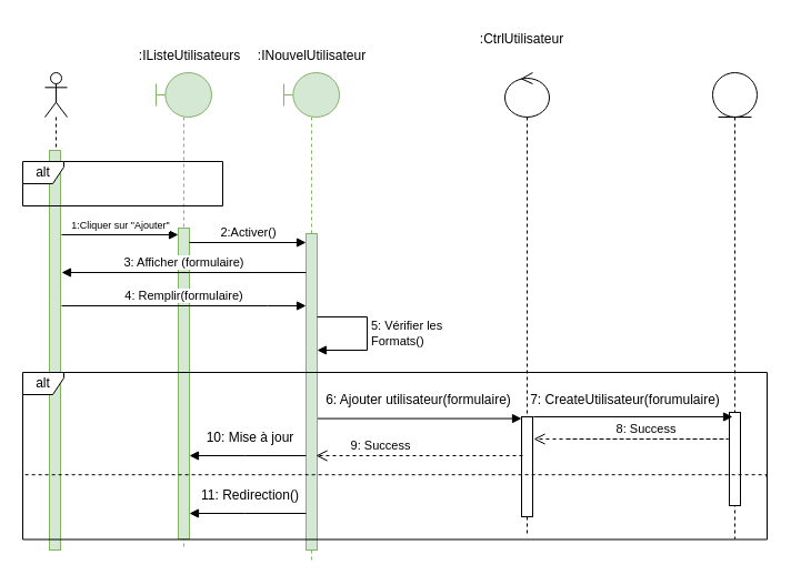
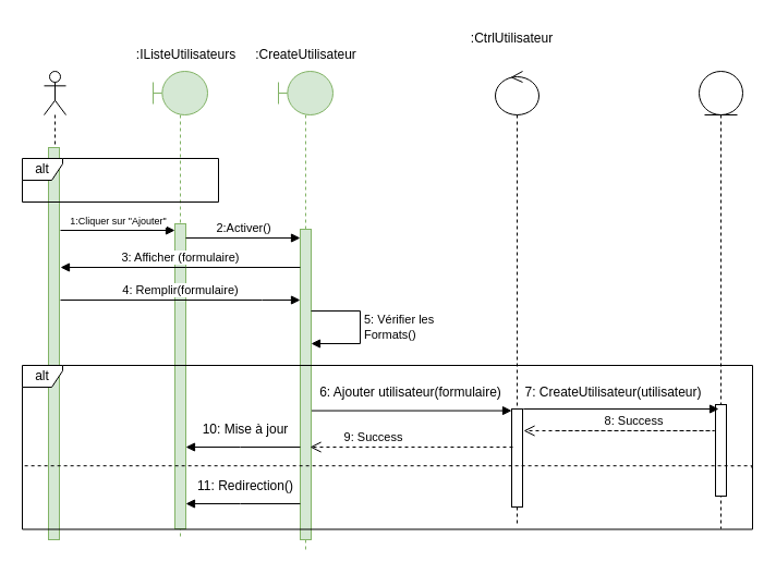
  <mxCell id="0" />
  <mxCell id="1" parent="0" />
  <mxCell id="2" value="" style="shape=umlLifeline;perimeter=lifelinePerimeter;whiteSpace=wrap;html=1;container=1;dropTarget=0;collapsible=0;recursiveResize=0;outlineConnect=0;portConstraint=eastwest;newEdgeStyle={&quot;edgeStyle&quot;:&quot;elbowEdgeStyle&quot;,&quot;elbow&quot;:&quot;vertical&quot;,&quot;curved&quot;:0,&quot;rounded&quot;:0};participant=umlBoundary;fillColor=#d5e8d4;strokeColor=#82b366;" vertex="1" parent="1"><mxGeometry x="140" y="65" width="50" height="430" as="geometry" /></mxCell>
  <mxCell id="3" value="" style="html=1;points=[];perimeter=orthogonalPerimeter;outlineConnect=0;targetShapes=umlLifeline;portConstraint=eastwest;newEdgeStyle={&quot;edgeStyle&quot;:&quot;elbowEdgeStyle&quot;,&quot;elbow&quot;:&quot;vertical&quot;,&quot;curved&quot;:0,&quot;rounded&quot;:0};fillColor=#d5e8d4;strokeColor=#82b366;" vertex="1" parent="2"><mxGeometry x="20" y="140" width="10" height="280" as="geometry" /></mxCell>
  <mxCell id="4" value="" style="shape=umlLifeline;perimeter=lifelinePerimeter;whiteSpace=wrap;html=1;container=1;dropTarget=0;collapsible=0;recursiveResize=0;outlineConnect=0;portConstraint=eastwest;newEdgeStyle={&quot;edgeStyle&quot;:&quot;elbowEdgeStyle&quot;,&quot;elbow&quot;:&quot;vertical&quot;,&quot;curved&quot;:0,&quot;rounded&quot;:0};participant=umlActor;" vertex="1" parent="1"><mxGeometry x="40" y="65" width="20" height="430" as="geometry" /></mxCell>
  <mxCell id="5" value="" style="html=1;points=[];perimeter=orthogonalPerimeter;outlineConnect=0;targetShapes=umlLifeline;portConstraint=eastwest;newEdgeStyle={&quot;edgeStyle&quot;:&quot;elbowEdgeStyle&quot;,&quot;elbow&quot;:&quot;vertical&quot;,&quot;curved&quot;:0,&quot;rounded&quot;:0};fillColor=#d5e8d4;strokeColor=#82b366;" vertex="1" parent="4"><mxGeometry x="4" y="70" width="10" height="360" as="geometry" /></mxCell>
  <mxCell id="6" value="" style="shape=umlLifeline;perimeter=lifelinePerimeter;whiteSpace=wrap;html=1;container=1;dropTarget=0;collapsible=0;recursiveResize=0;outlineConnect=0;portConstraint=eastwest;newEdgeStyle={&quot;edgeStyle&quot;:&quot;elbowEdgeStyle&quot;,&quot;elbow&quot;:&quot;vertical&quot;,&quot;curved&quot;:0,&quot;rounded&quot;:0};participant=umlEntity;" vertex="1" parent="1"><mxGeometry x="641" y="65" width="40" height="420" as="geometry" /></mxCell>
  <mxCell id="7" value="" style="html=1;points=[];perimeter=orthogonalPerimeter;outlineConnect=0;targetShapes=umlLifeline;portConstraint=eastwest;newEdgeStyle={&quot;edgeStyle&quot;:&quot;elbowEdgeStyle&quot;,&quot;elbow&quot;:&quot;vertical&quot;,&quot;curved&quot;:0,&quot;rounded&quot;:0};" vertex="1" parent="6"><mxGeometry x="15" y="306" width="10" height="84" as="geometry" /></mxCell>
  <mxCell id="8" value="" style="shape=umlLifeline;perimeter=lifelinePerimeter;whiteSpace=wrap;html=1;container=1;dropTarget=0;collapsible=0;recursiveResize=0;outlineConnect=0;portConstraint=eastwest;newEdgeStyle={&quot;edgeStyle&quot;:&quot;elbowEdgeStyle&quot;,&quot;elbow&quot;:&quot;vertical&quot;,&quot;curved&quot;:0,&quot;rounded&quot;:0};participant=umlControl;" vertex="1" parent="1"><mxGeometry x="454" y="65" width="40" height="415" as="geometry" /></mxCell>
  <mxCell id="9" value="" style="html=1;points=[];perimeter=orthogonalPerimeter;outlineConnect=0;targetShapes=umlLifeline;portConstraint=eastwest;newEdgeStyle={&quot;edgeStyle&quot;:&quot;elbowEdgeStyle&quot;,&quot;elbow&quot;:&quot;vertical&quot;,&quot;curved&quot;:0,&quot;rounded&quot;:0};" vertex="1" parent="8"><mxGeometry x="15" y="310" width="10" height="90" as="geometry" /></mxCell>
- <mxCell id="10" value=":INouvelUtilisateur" style="text;html=1;align=center;verticalAlign=middle;resizable=0;points=[];autosize=1;strokeColor=none;fillColor=none;" vertex="1" parent="1"><mxGeometry x="220" y="35" width="120" height="30" as="geometry" /></mxCell>
+ <mxCell id="10" value=":CreateUtilisateur" style="text;html=1;align=center;verticalAlign=middle;resizable=0;points=[];autosize=1;strokeColor=none;fillColor=none;" vertex="1" parent="1"><mxGeometry x="220" y="35" width="120" height="30" as="geometry" /></mxCell>
  <mxCell id="11" value=":CtrlUtilisateur" style="text;html=1;align=center;verticalAlign=middle;resizable=0;points=[];autosize=1;strokeColor=none;fillColor=none;" vertex="1" parent="1"><mxGeometry x="419" y="20" width="100" height="30" as="geometry" /></mxCell>
  <mxCell id="12" value=":IListeUtilisateurs" style="text;html=1;align=center;verticalAlign=middle;resizable=0;points=[];autosize=1;strokeColor=none;fillColor=none;" vertex="1" parent="1"><mxGeometry x="115" y="35" width="110" height="30" as="geometry" /></mxCell>
  <mxCell id="13" value="" style="html=1;verticalAlign=bottom;endArrow=block;edgeStyle=elbowEdgeStyle;elbow=vertical;curved=0;rounded=0;" edge="1" parent="1"><mxGeometry relative="1" as="geometry"><mxPoint x="285" y="384.28" as="sourcePoint" /><mxPoint x="469" y="376.57" as="targetPoint" /><Array as="points"><mxPoint x="273" y="376.57" /><mxPoint x="173" y="346.57" /><mxPoint x="429" y="384" /></Array></mxGeometry></mxCell>
  <mxCell id="14" value="6: Ajouter utilisateur(formulaire)" style="text;html=1;strokeColor=none;fillColor=none;align=center;verticalAlign=middle;whiteSpace=wrap;rounded=0;" vertex="1" parent="1"><mxGeometry x="289" y="345" width="175" height="30" as="geometry" /></mxCell>
  <mxCell id="15" value="11: Redirection()" style="text;html=1;strokeColor=none;fillColor=none;align=center;verticalAlign=middle;whiteSpace=wrap;rounded=0;" vertex="1" parent="1"><mxGeometry x="180" y="431" width="90" height="30" as="geometry" /></mxCell>
  <mxCell id="16" value="" style="shape=umlLifeline;perimeter=lifelinePerimeter;whiteSpace=wrap;html=1;container=1;dropTarget=0;collapsible=0;recursiveResize=0;outlineConnect=0;portConstraint=eastwest;newEdgeStyle={&quot;edgeStyle&quot;:&quot;elbowEdgeStyle&quot;,&quot;elbow&quot;:&quot;vertical&quot;,&quot;curved&quot;:0,&quot;rounded&quot;:0};participant=umlBoundary;fillColor=#d5e8d4;strokeColor=#82b366;" vertex="1" parent="1"><mxGeometry x="255" y="65" width="50" height="440" as="geometry" /></mxCell>
  <mxCell id="17" value="" style="html=1;points=[];perimeter=orthogonalPerimeter;outlineConnect=0;targetShapes=umlLifeline;portConstraint=eastwest;newEdgeStyle={&quot;edgeStyle&quot;:&quot;elbowEdgeStyle&quot;,&quot;elbow&quot;:&quot;vertical&quot;,&quot;curved&quot;:0,&quot;rounded&quot;:0};fillColor=#d5e8d4;strokeColor=#82b366;" vertex="1" parent="16"><mxGeometry x="20" y="145" width="10" height="285" as="geometry" /></mxCell>
  <mxCell id="18" value="&lt;div&gt;5: Vérifier les&lt;/div&gt;&lt;div&gt;Formats()&lt;br&gt;&lt;/div&gt;" style="html=1;align=left;spacingLeft=2;endArrow=block;rounded=0;edgeStyle=orthogonalEdgeStyle;curved=0;rounded=0;" edge="1" target="17" parent="16" source="17"><mxGeometry relative="1" as="geometry"><mxPoint x="-85.02" y="220" as="sourcePoint" /><Array as="points"><mxPoint x="75" y="220" /><mxPoint x="75" y="250" /></Array></mxGeometry></mxCell>
  <mxCell id="19" value="alt" style="shape=umlFrame;whiteSpace=wrap;html=1;pointerEvents=0;width=37;height=20;" vertex="1" parent="1"><mxGeometry x="20" y="145" width="180" height="40" as="geometry" /></mxCell>
  <mxCell id="20" value="2:Activer()" style="html=1;verticalAlign=bottom;endArrow=block;edgeStyle=elbowEdgeStyle;elbow=vertical;curved=0;rounded=0;" edge="1" parent="1"><mxGeometry relative="1" as="geometry"><mxPoint x="170" y="218" as="sourcePoint" /><mxPoint x="275" y="218" as="targetPoint" /><Array as="points"><mxPoint x="270" y="218" /><mxPoint x="280" y="198" /><mxPoint x="180" y="168" /><mxPoint x="230" y="168" /></Array></mxGeometry></mxCell>
  <mxCell id="21" value="4: Remplir(formulaire)" style="html=1;verticalAlign=bottom;endArrow=block;edgeStyle=elbowEdgeStyle;elbow=vertical;curved=0;rounded=0;" edge="1" parent="1" target="17"><mxGeometry relative="1" as="geometry"><mxPoint x="55" y="275" as="sourcePoint" /><mxPoint x="165" y="245" as="targetPoint" /><Array as="points"><mxPoint x="240" y="275" /><mxPoint x="155" y="245" /><mxPoint x="165" y="225" /><mxPoint x="65" y="195" /><mxPoint x="115" y="195" /></Array></mxGeometry></mxCell>
  <mxCell id="22" value="3: Afficher (formulaire)" style="html=1;verticalAlign=bottom;endArrow=block;edgeStyle=elbowEdgeStyle;elbow=vertical;curved=0;rounded=0;" edge="1" parent="1"><mxGeometry relative="1" as="geometry"><mxPoint x="275" y="245" as="sourcePoint" /><mxPoint x="55" y="245" as="targetPoint" /><Array as="points"><mxPoint x="170" y="245" /><mxPoint x="65" y="165" /><mxPoint x="165" y="195" /><mxPoint x="155" y="215" /><mxPoint x="240" y="245" /></Array></mxGeometry></mxCell>
  <mxCell id="23" value="alt" style="shape=umlFrame;whiteSpace=wrap;html=1;pointerEvents=0;width=37;height=20;" vertex="1" parent="1"><mxGeometry x="20" y="335" width="670" height="150.5" as="geometry" /></mxCell>
  <mxCell id="24" value="" style="html=1;verticalAlign=bottom;endArrow=block;edgeStyle=elbowEdgeStyle;elbow=vertical;curved=0;rounded=0;" edge="1" parent="1"><mxGeometry relative="1" as="geometry"><mxPoint x="275" y="462" as="sourcePoint" /><mxPoint x="170" y="462" as="targetPoint" /><Array as="points"><mxPoint x="220" y="462" /><mxPoint x="280" y="463.29" /><mxPoint x="270" y="483.29" /></Array></mxGeometry></mxCell>
  <mxCell id="25" value="" style="html=1;verticalAlign=bottom;endArrow=none;edgeStyle=elbowEdgeStyle;elbow=vertical;curved=0;rounded=0;dashed=1;endFill=0;exitX=0.999;exitY=0.578;exitDx=0;exitDy=0;exitPerimeter=0;entryX=0;entryY=0.598;entryDx=0;entryDy=0;entryPerimeter=0;" edge="1" parent="1"><mxGeometry relative="1" as="geometry"><mxPoint x="689.33" y="428.989" as="sourcePoint" /><mxPoint x="20" y="431.999" as="targetPoint" /><Array as="points"><mxPoint x="233" y="427.19" /><mxPoint x="113" y="389.48" /><mxPoint x="213" y="419.48" /><mxPoint x="203" y="439.48" /></Array></mxGeometry></mxCell>
  <mxCell id="26" value="" style="html=1;verticalAlign=bottom;endArrow=block;edgeStyle=elbowEdgeStyle;elbow=vertical;curved=0;rounded=0;" edge="1" parent="1"><mxGeometry relative="1" as="geometry"><mxPoint x="275" y="410" as="sourcePoint" /><mxPoint x="170" y="410" as="targetPoint" /><Array as="points"><mxPoint x="220" y="410" /><mxPoint x="280" y="411.29" /><mxPoint x="270" y="431.29" /></Array></mxGeometry></mxCell>
  <mxCell id="27" value="10: Mise à jour" style="text;html=1;strokeColor=none;fillColor=none;align=center;verticalAlign=middle;whiteSpace=wrap;rounded=0;" vertex="1" parent="1"><mxGeometry x="180" y="379" width="90" height="30" as="geometry" /></mxCell>
  <mxCell id="28" value="9: Success" style="html=1;verticalAlign=bottom;endArrow=open;dashed=1;endSize=8;edgeStyle=elbowEdgeStyle;elbow=vertical;curved=0;rounded=0;" edge="1" parent="1"><mxGeometry x="0.371" relative="1" as="geometry"><mxPoint x="470" y="410" as="sourcePoint" /><mxPoint x="284" y="410" as="targetPoint" /><Array as="points"><mxPoint x="460" y="410" /></Array><mxPoint as="offset" /></mxGeometry></mxCell>
- <mxCell id="29" value="7: CreateUtilisateur(forumulaire)" style="text;html=1;strokeColor=none;fillColor=none;align=center;verticalAlign=middle;whiteSpace=wrap;rounded=0;" vertex="1" parent="1"><mxGeometry x="475" y="345" width="175" height="30" as="geometry" /></mxCell>
+ <mxCell id="29" value="7: CreateUtilisateur(utilisateur)" style="text;html=1;strokeColor=none;fillColor=none;align=center;verticalAlign=middle;whiteSpace=wrap;rounded=0;" vertex="1" parent="1"><mxGeometry x="475" y="345" width="175" height="30" as="geometry" /></mxCell>
  <mxCell id="30" value="" style="html=1;verticalAlign=bottom;endArrow=block;edgeStyle=elbowEdgeStyle;elbow=vertical;curved=0;rounded=0;" edge="1" parent="1" source="9"><mxGeometry relative="1" as="geometry"><mxPoint x="475" y="382.71" as="sourcePoint" /><mxPoint x="659" y="375" as="targetPoint" /><Array as="points"><mxPoint x="480" y="375" /><mxPoint x="363" y="345" /><mxPoint x="619" y="382.43" /></Array></mxGeometry></mxCell>
  <mxCell id="31" value="8: Success" style="html=1;verticalAlign=bottom;endArrow=open;dashed=1;endSize=8;edgeStyle=elbowEdgeStyle;elbow=vertical;curved=0;rounded=0;" edge="1" parent="1"><mxGeometry x="0.371" relative="1" as="geometry"><mxPoint x="510" y="395" as="sourcePoint" /><mxPoint x="480" y="395" as="targetPoint" /><Array as="points"><mxPoint x="655" y="395" /></Array><mxPoint as="offset" /></mxGeometry></mxCell>
  <mxCell id="32" value="&lt;font style=&quot;font-size: 9px;&quot;&gt;1:Cliquer sur &quot;Ajouter&quot;&lt;/font&gt;" style="html=1;verticalAlign=bottom;endArrow=block;edgeStyle=elbowEdgeStyle;elbow=vertical;curved=0;rounded=0;" edge="1" parent="1"><mxGeometry relative="1" as="geometry"><mxPoint x="55" y="211" as="sourcePoint" /><mxPoint x="160" y="211" as="targetPoint" /><Array as="points"><mxPoint x="155" y="211" /><mxPoint x="165" y="191" /><mxPoint x="65" y="161" /><mxPoint x="115" y="161" /></Array></mxGeometry></mxCell>
